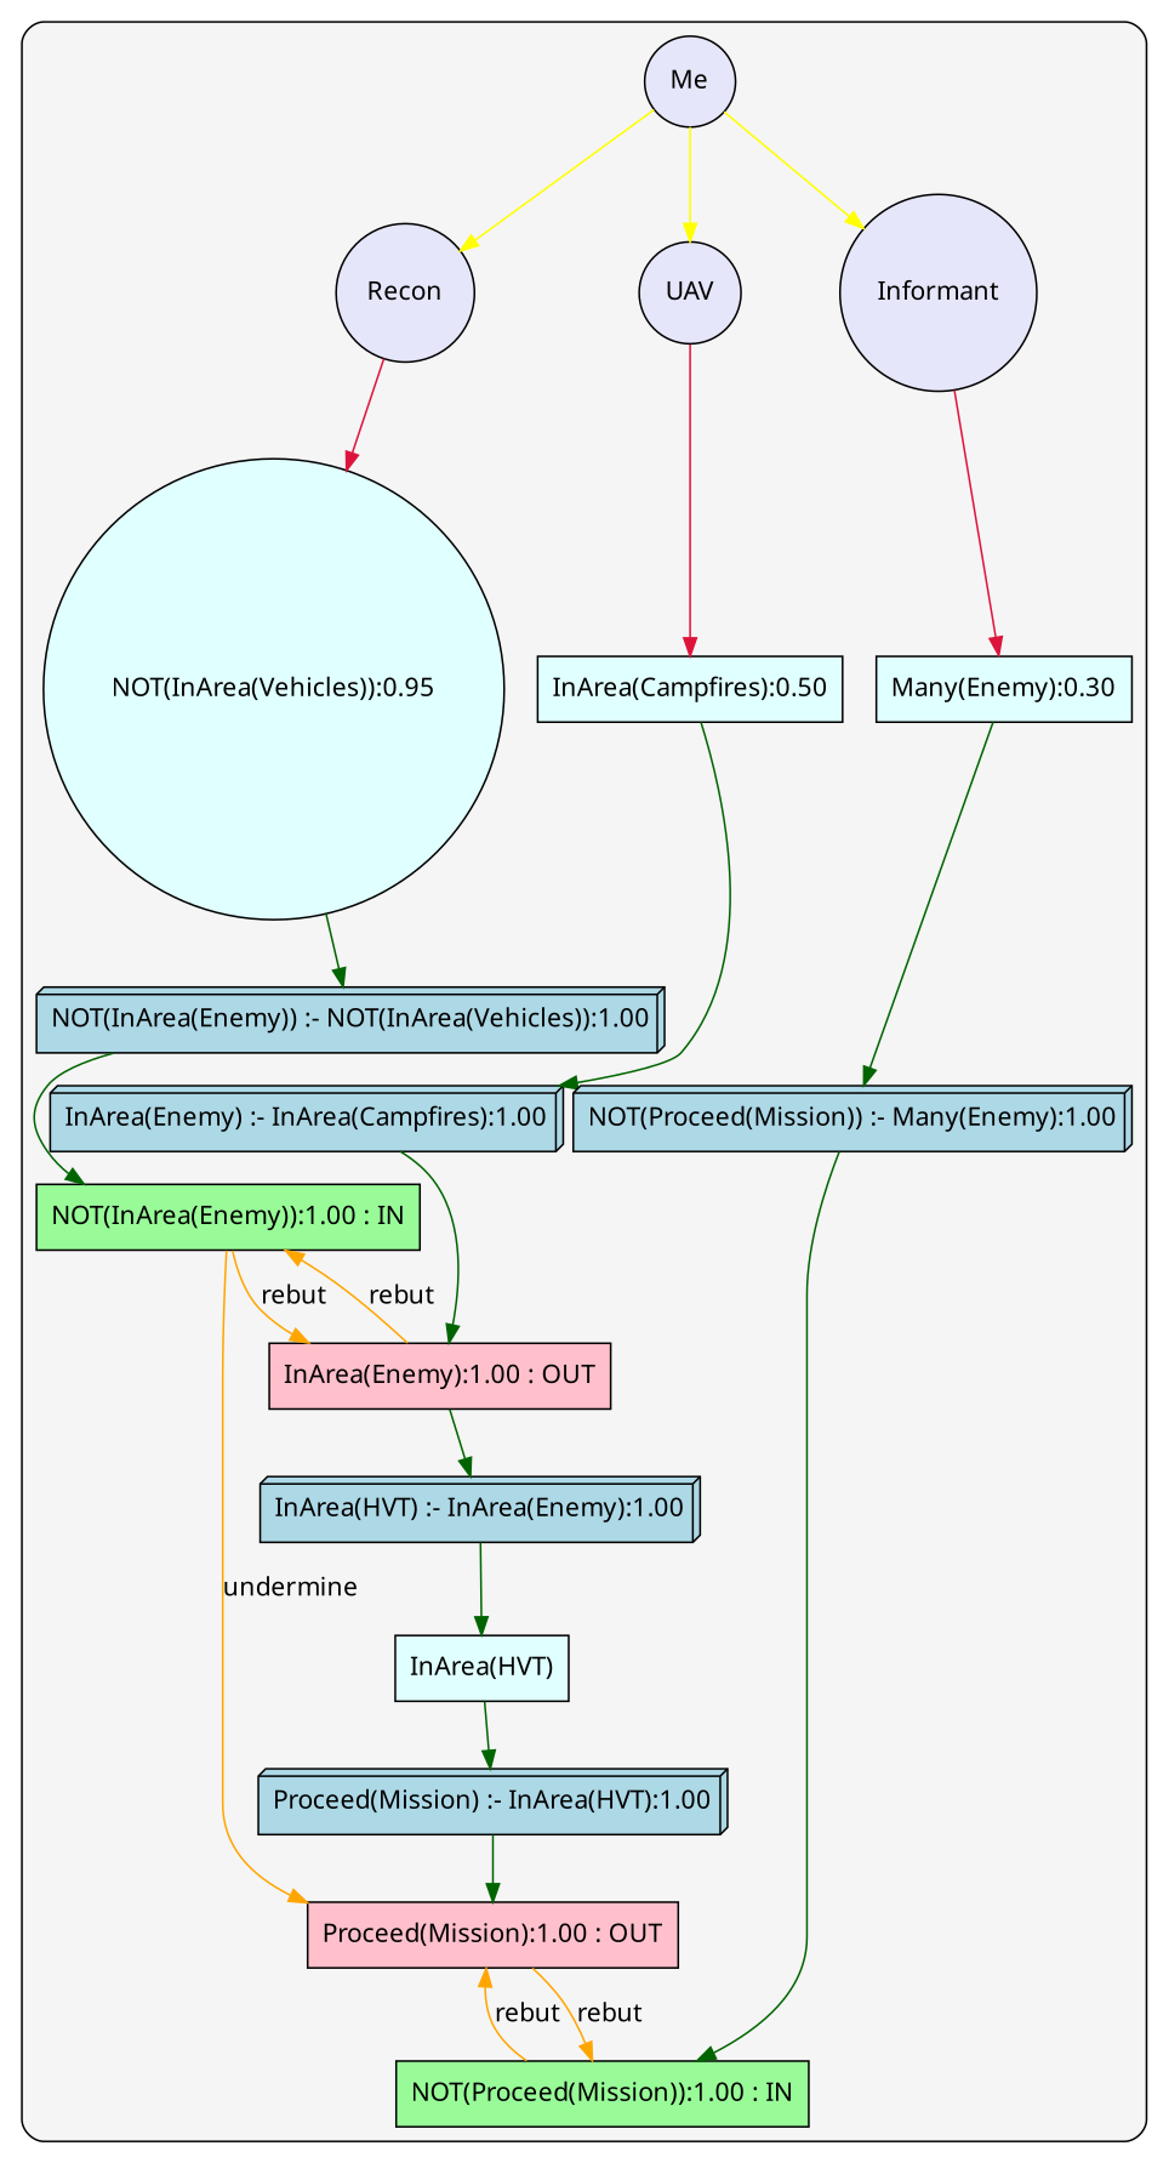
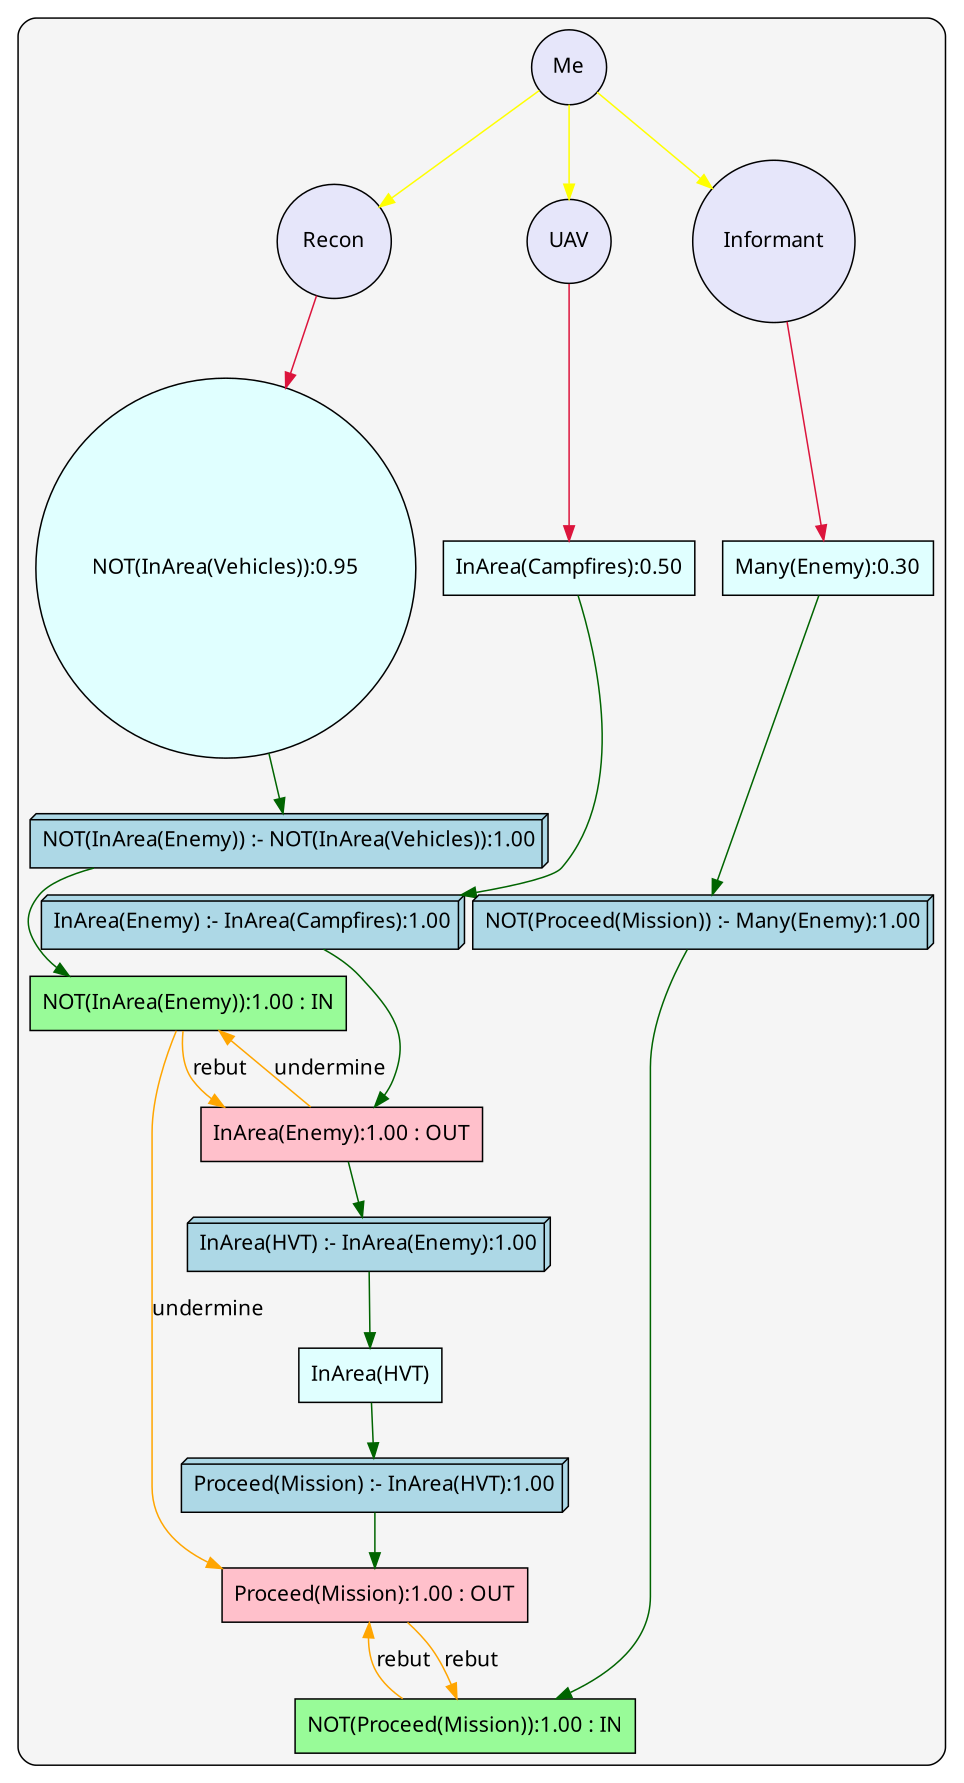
  digraph {
    fontname="Noto Sans"
    splines=true
    node [fillcolor=lightblue fontname="Noto Sans" onclick="get_id('\L', '\N')" shape=box style=filled]
    edge [color=darkgreen fontname="Noto Sans" onclick="get_id('\L', '\N')"]
    agent1 [fillcolor=lavender label=Me shape=circle]
    agent3 [fillcolor=lavender label=Recon shape=circle]
    agent2 [fillcolor=lavender label=UAV shape=circle]
    agent4 [fillcolor=lavender label=Informant shape=circle]
    fact8 [fillcolor=lightcyan label="NOT(InArea(Vehicles)):0.95" shape=circle]
    fact6 [fillcolor=lightcyan label="InArea(Campfires):0.50"]
    fact7 [fillcolor=lightcyan label="Many(Enemy):0.30"]
    rule81 [label="InArea(Enemy) :- InArea(Campfires):1.00" shape=box3d]
    rule79 [label="NOT(Proceed(Mission)) :- Many(Enemy):1.00" shape=box3d]
    rule82 [label="NOT(InArea(Enemy)) :- NOT(InArea(Vehicles)):1.00" shape=box3d]
    rule78 [label="InArea(HVT) :- InArea(Enemy):1.00" shape=box3d]
    inference78 [fillcolor=lightcyan label="InArea(HVT)"]
    rule80 [label="Proceed(Mission) :- InArea(HVT):1.00" shape=box3d]
    inference79 [fillcolor=palegreen label="NOT(Proceed(Mission)):1.00 : IN"]
    inference80 [fillcolor=pink label="Proceed(Mission):1.00 : OUT"]
    inference81 [fillcolor=pink label="InArea(Enemy):1.00 : OUT"]
    inference82 [fillcolor=palegreen label="NOT(InArea(Enemy)):1.00 : IN"]
    subgraph cluster_1 {
      fillcolor=whitesmoke
      style="filled, rounded"
      agent1
      agent3
      agent2
      agent4
      fact8
      fact6
      fact7
      rule81
      rule79
      rule82
      rule78
      inference78
      rule80
      inference79
      inference80
      inference81
      inference82
    }
    agent1 -> agent3 [color=yellow]
    agent1 -> agent2 [color=yellow]
    agent1 -> agent4 [color=yellow]
    agent3 -> fact8 [color=crimson]
    agent2 -> fact6 [color=crimson]
    agent4 -> fact7 [color=crimson]
    fact8 -> rule82
    fact6 -> rule81
    fact7 -> rule79
    rule81 -> inference81
    rule79 -> inference79
    rule82 -> inference82
    rule78 -> inference78
    inference78 -> rule80
    rule80 -> inference80
    inference79 -> inference80 [color=orange label=rebut]
    inference80 -> inference79 [color=orange label=rebut]
    inference81 -> rule78
-   inference81 -> inference82 [color=orange label=rebut]
+   inference81 -> inference82 [color=orange label=undermine]
    inference82 -> inference80 [color=orange label=undermine]
    inference82 -> inference81 [color=orange label=rebut]
  }
